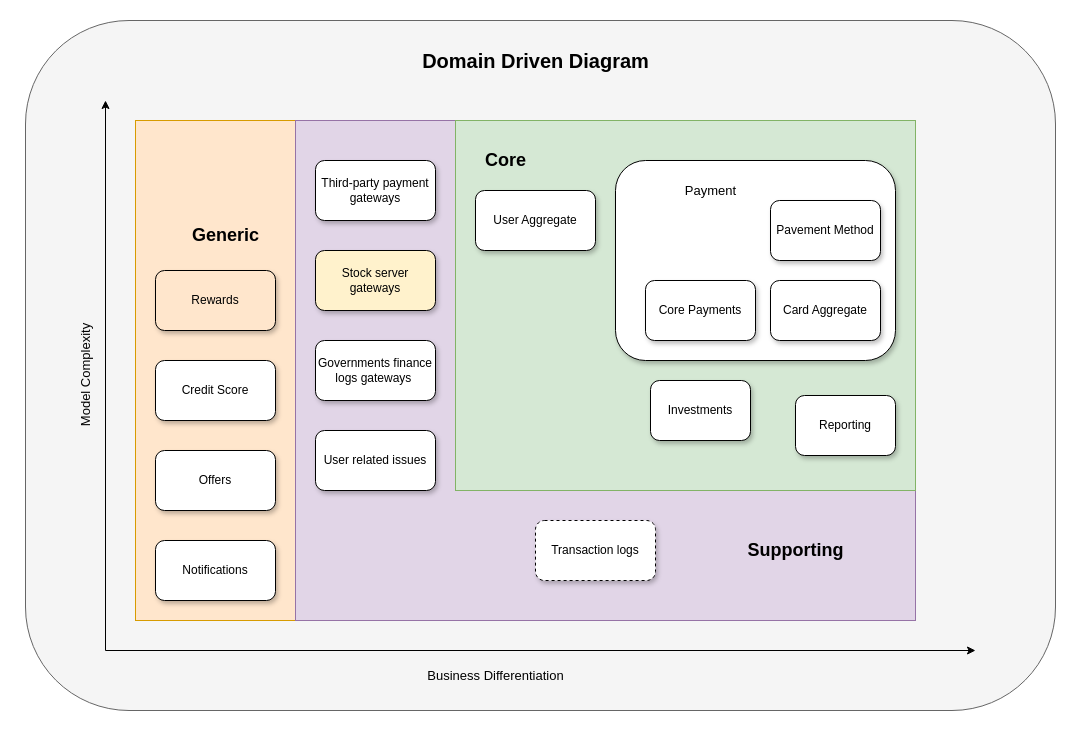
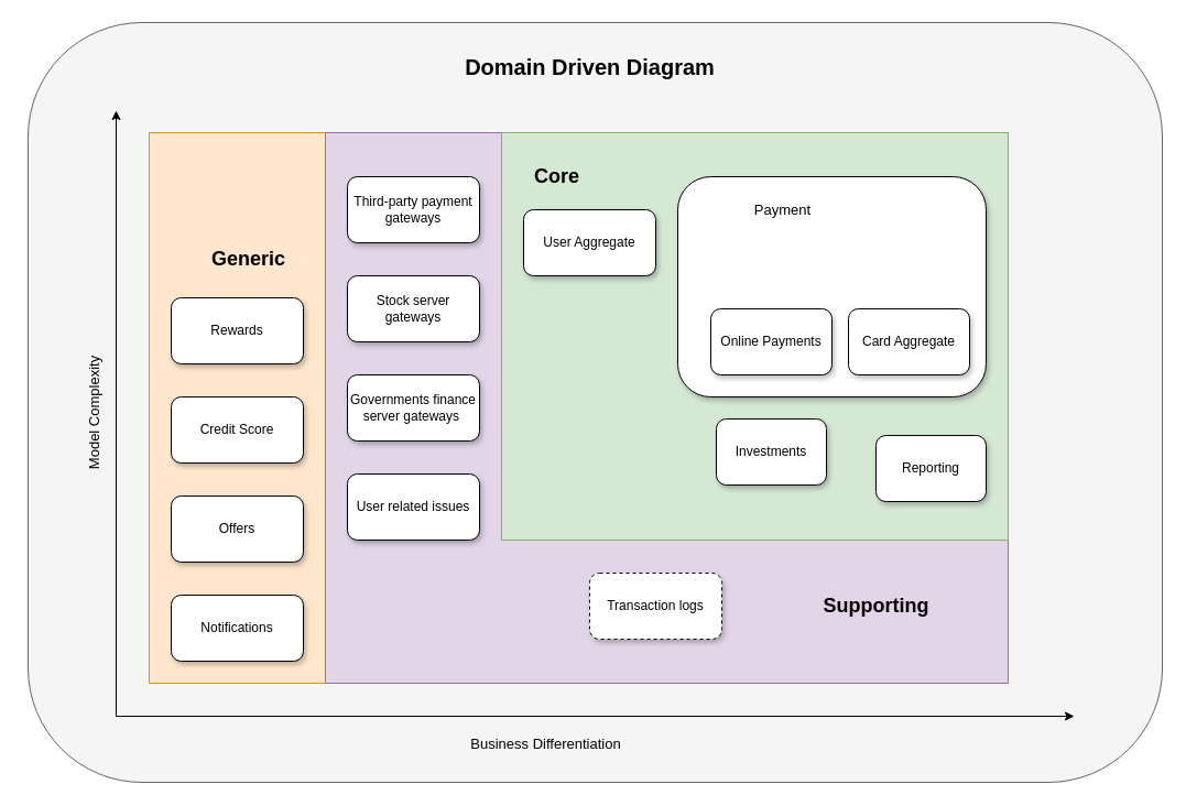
  <mxCell id="0" />
  <mxCell id="1" parent="0" />
  <mxCell id="2" value="" style="rounded=1;whiteSpace=wrap;html=1;fillColor=#f5f5f5;fontColor=#333333;strokeColor=#666666;" vertex="1" parent="1"><mxGeometry x="25" y="20" width="1030" height="690" as="geometry" /></mxCell>
  <mxCell id="3" value="" style="rounded=0;whiteSpace=wrap;html=1;fillColor=#ffe6cc;strokeColor=#d79b00;" vertex="1" parent="1"><mxGeometry x="135" y="120" width="160" height="500" as="geometry" /></mxCell>
  <mxCell id="4" value="" style="rounded=0;whiteSpace=wrap;html=1;fillColor=#e1d5e7;strokeColor=#9673a6;" vertex="1" parent="1"><mxGeometry x="295" y="120" width="620" height="500" as="geometry" /></mxCell>
  <mxCell id="5" value="" style="rounded=1;whiteSpace=wrap;html=1;" vertex="1" parent="1"><mxGeometry x="605" y="360" width="120" height="60" as="geometry" /></mxCell>
  <mxCell id="6" value="" style="rounded=0;whiteSpace=wrap;html=1;fillColor=#d5e8d4;strokeColor=#82b366;" vertex="1" parent="1"><mxGeometry x="455" y="120" width="460" height="370" as="geometry" /></mxCell>
  <mxCell id="7" value="" style="rounded=1;whiteSpace=wrap;html=1;strokeWidth=1;shadow=1;" vertex="1" parent="1"><mxGeometry x="615" y="160" width="280" height="200" as="geometry" /></mxCell>
- <mxCell id="8" value="Pavement Method" style="rounded=1;whiteSpace=wrap;html=1;shadow=1;" vertex="1" parent="1"><mxGeometry x="770" y="200" width="110" height="60" as="geometry" /></mxCell>
  <mxCell id="9" value="Reporting" style="rounded=1;whiteSpace=wrap;html=1;shadow=1;" vertex="1" parent="1"><mxGeometry x="795" y="395" width="100" height="60" as="geometry" /></mxCell>
  <mxCell id="10" value="Investments" style="rounded=1;whiteSpace=wrap;html=1;shadow=1;" vertex="1" parent="1"><mxGeometry x="650" y="380" width="100" height="60" as="geometry" /></mxCell>
  <mxCell id="11" value="Card Aggregate" style="rounded=1;whiteSpace=wrap;html=1;shadow=1;" vertex="1" parent="1"><mxGeometry x="770" y="280" width="110" height="60" as="geometry" /></mxCell>
- <mxCell id="12" value="Core Payments" style="rounded=1;whiteSpace=wrap;html=1;shadow=1;" vertex="1" parent="1"><mxGeometry x="645" y="280" width="110" height="60" as="geometry" /></mxCell>
+ <mxCell id="12" value="Online Payments" style="rounded=1;whiteSpace=wrap;html=1;shadow=1;" vertex="1" parent="1"><mxGeometry x="645" y="280" width="110" height="60" as="geometry" /></mxCell>
  <mxCell id="13" value="Offers" style="rounded=1;whiteSpace=wrap;html=1;glass=0;shadow=1;" vertex="1" parent="1"><mxGeometry x="155" y="450" width="120" height="60" as="geometry" /></mxCell>
  <mxCell id="14" value="Notifications" style="rounded=1;whiteSpace=wrap;html=1;glass=0;shadow=1;" vertex="1" parent="1"><mxGeometry x="155" y="540" width="120" height="60" as="geometry" /></mxCell>
  <mxCell id="15" value="Credit Score" style="rounded=1;whiteSpace=wrap;html=1;glass=0;shadow=1;" vertex="1" parent="1"><mxGeometry x="155" y="360" width="120" height="60" as="geometry" /></mxCell>
  <mxCell id="16" value="Third-party payment gateways" style="rounded=1;whiteSpace=wrap;html=1;shadow=1;" vertex="1" parent="1"><mxGeometry x="315" y="160" width="120" height="60" as="geometry" /></mxCell>
  <mxCell id="17" value="Payment" style="text;html=1;align=center;verticalAlign=middle;resizable=0;points=[];autosize=1;fontSize=13;" vertex="1" parent="1"><mxGeometry x="675" y="175" width="70" height="30" as="geometry" /></mxCell>
  <mxCell id="18" value="User related issues" style="rounded=1;whiteSpace=wrap;html=1;shadow=1;" vertex="1" parent="1"><mxGeometry x="315" y="430" width="120" height="60" as="geometry" /></mxCell>
  <mxCell id="19" value="User Aggregate" style="rounded=1;whiteSpace=wrap;html=1;shadow=1;" vertex="1" parent="1"><mxGeometry x="475" y="190" width="120" height="60" as="geometry" /></mxCell>
- <mxCell id="20" value="Stock server gateways" style="rounded=1;whiteSpace=wrap;html=1;shadow=1;fillColor=#fff2cc;" vertex="1" parent="1"><mxGeometry x="315" y="250" width="120" height="60" as="geometry" /></mxCell>
- <mxCell id="21" value="Governments finance logs gateways&amp;nbsp;" style="rounded=1;whiteSpace=wrap;html=1;shadow=1;" vertex="1" parent="1"><mxGeometry x="315" y="340" width="120" height="60" as="geometry" /></mxCell>
+ <mxCell id="20" value="Stock server gateways" style="rounded=1;whiteSpace=wrap;html=1;shadow=1;" vertex="1" parent="1"><mxGeometry x="315" y="250" width="120" height="60" as="geometry" /></mxCell>
+ <mxCell id="21" value="Governments finance server gateways&amp;nbsp;" style="rounded=1;whiteSpace=wrap;html=1;shadow=1;" vertex="1" parent="1"><mxGeometry x="315" y="340" width="120" height="60" as="geometry" /></mxCell>
  <mxCell id="22" value="Transaction logs" style="rounded=1;whiteSpace=wrap;html=1;shadow=1;dashed=1;" vertex="1" parent="1"><mxGeometry x="535" y="520" width="120" height="60" as="geometry" /></mxCell>
- <mxCell id="23" value="Rewards" style="rounded=1;whiteSpace=wrap;html=1;glass=0;shadow=1;fillColor=#ffe6cc;" vertex="1" parent="1"><mxGeometry x="155" y="270" width="120" height="60" as="geometry" /></mxCell>
+ <mxCell id="23" value="Rewards" style="rounded=1;whiteSpace=wrap;html=1;glass=0;shadow=1;" vertex="1" parent="1"><mxGeometry x="155" y="270" width="120" height="60" as="geometry" /></mxCell>
  <mxCell id="24" value="&lt;b&gt;&lt;font style=&quot;font-size: 18px;&quot;&gt;Core&lt;/font&gt;&lt;/b&gt;" style="text;html=1;align=center;verticalAlign=middle;resizable=0;points=[];autosize=1;" vertex="1" parent="1"><mxGeometry x="475" y="140" width="60" height="40" as="geometry" /></mxCell>
  <mxCell id="25" value="" style="endArrow=classic;html=1;rounded=0;" edge="1" parent="1"><mxGeometry width="50" height="50" relative="1" as="geometry"><mxPoint x="105" y="650" as="sourcePoint" /><mxPoint x="975" y="650" as="targetPoint" /></mxGeometry></mxCell>
  <mxCell id="26" value="" style="endArrow=classic;html=1;rounded=0;" edge="1" parent="1"><mxGeometry width="50" height="50" relative="1" as="geometry"><mxPoint x="105" y="650" as="sourcePoint" /><mxPoint x="105" y="100" as="targetPoint" /></mxGeometry></mxCell>
  <mxCell id="27" value="Model Complexity" style="text;html=1;align=center;verticalAlign=middle;resizable=0;points=[];autosize=1;rotation=-90;fontSize=13;" vertex="1" parent="1"><mxGeometry x="20" y="360" width="130" height="30" as="geometry" /></mxCell>
  <mxCell id="28" value="Business Differentiation" style="text;html=1;align=center;verticalAlign=middle;resizable=0;points=[];autosize=1;fontSize=13;" vertex="1" parent="1"><mxGeometry x="415" y="660" width="160" height="30" as="geometry" /></mxCell>
  <mxCell id="29" value="&lt;b&gt;&lt;font style=&quot;font-size: 18px;&quot;&gt;Supporting&lt;/font&gt;&lt;/b&gt;" style="text;html=1;align=center;verticalAlign=middle;resizable=0;points=[];autosize=1;" vertex="1" parent="1"><mxGeometry x="735" y="530" width="120" height="40" as="geometry" /></mxCell>
  <mxCell id="30" value="&lt;b&gt;&lt;font style=&quot;font-size: 18px;&quot;&gt;Generic&lt;/font&gt;&lt;/b&gt;" style="text;html=1;align=center;verticalAlign=middle;resizable=0;points=[];autosize=1;" vertex="1" parent="1"><mxGeometry x="180" y="215" width="90" height="40" as="geometry" /></mxCell>
  <mxCell id="31" value="&lt;b&gt;&lt;font style=&quot;font-size: 20px;&quot;&gt;Domain Driven Diagram&lt;/font&gt;&lt;/b&gt;" style="text;html=1;align=center;verticalAlign=middle;resizable=0;points=[];autosize=1;strokeColor=none;fillColor=none;" vertex="1" parent="1"><mxGeometry x="410" y="40" width="250" height="40" as="geometry" /></mxCell>
